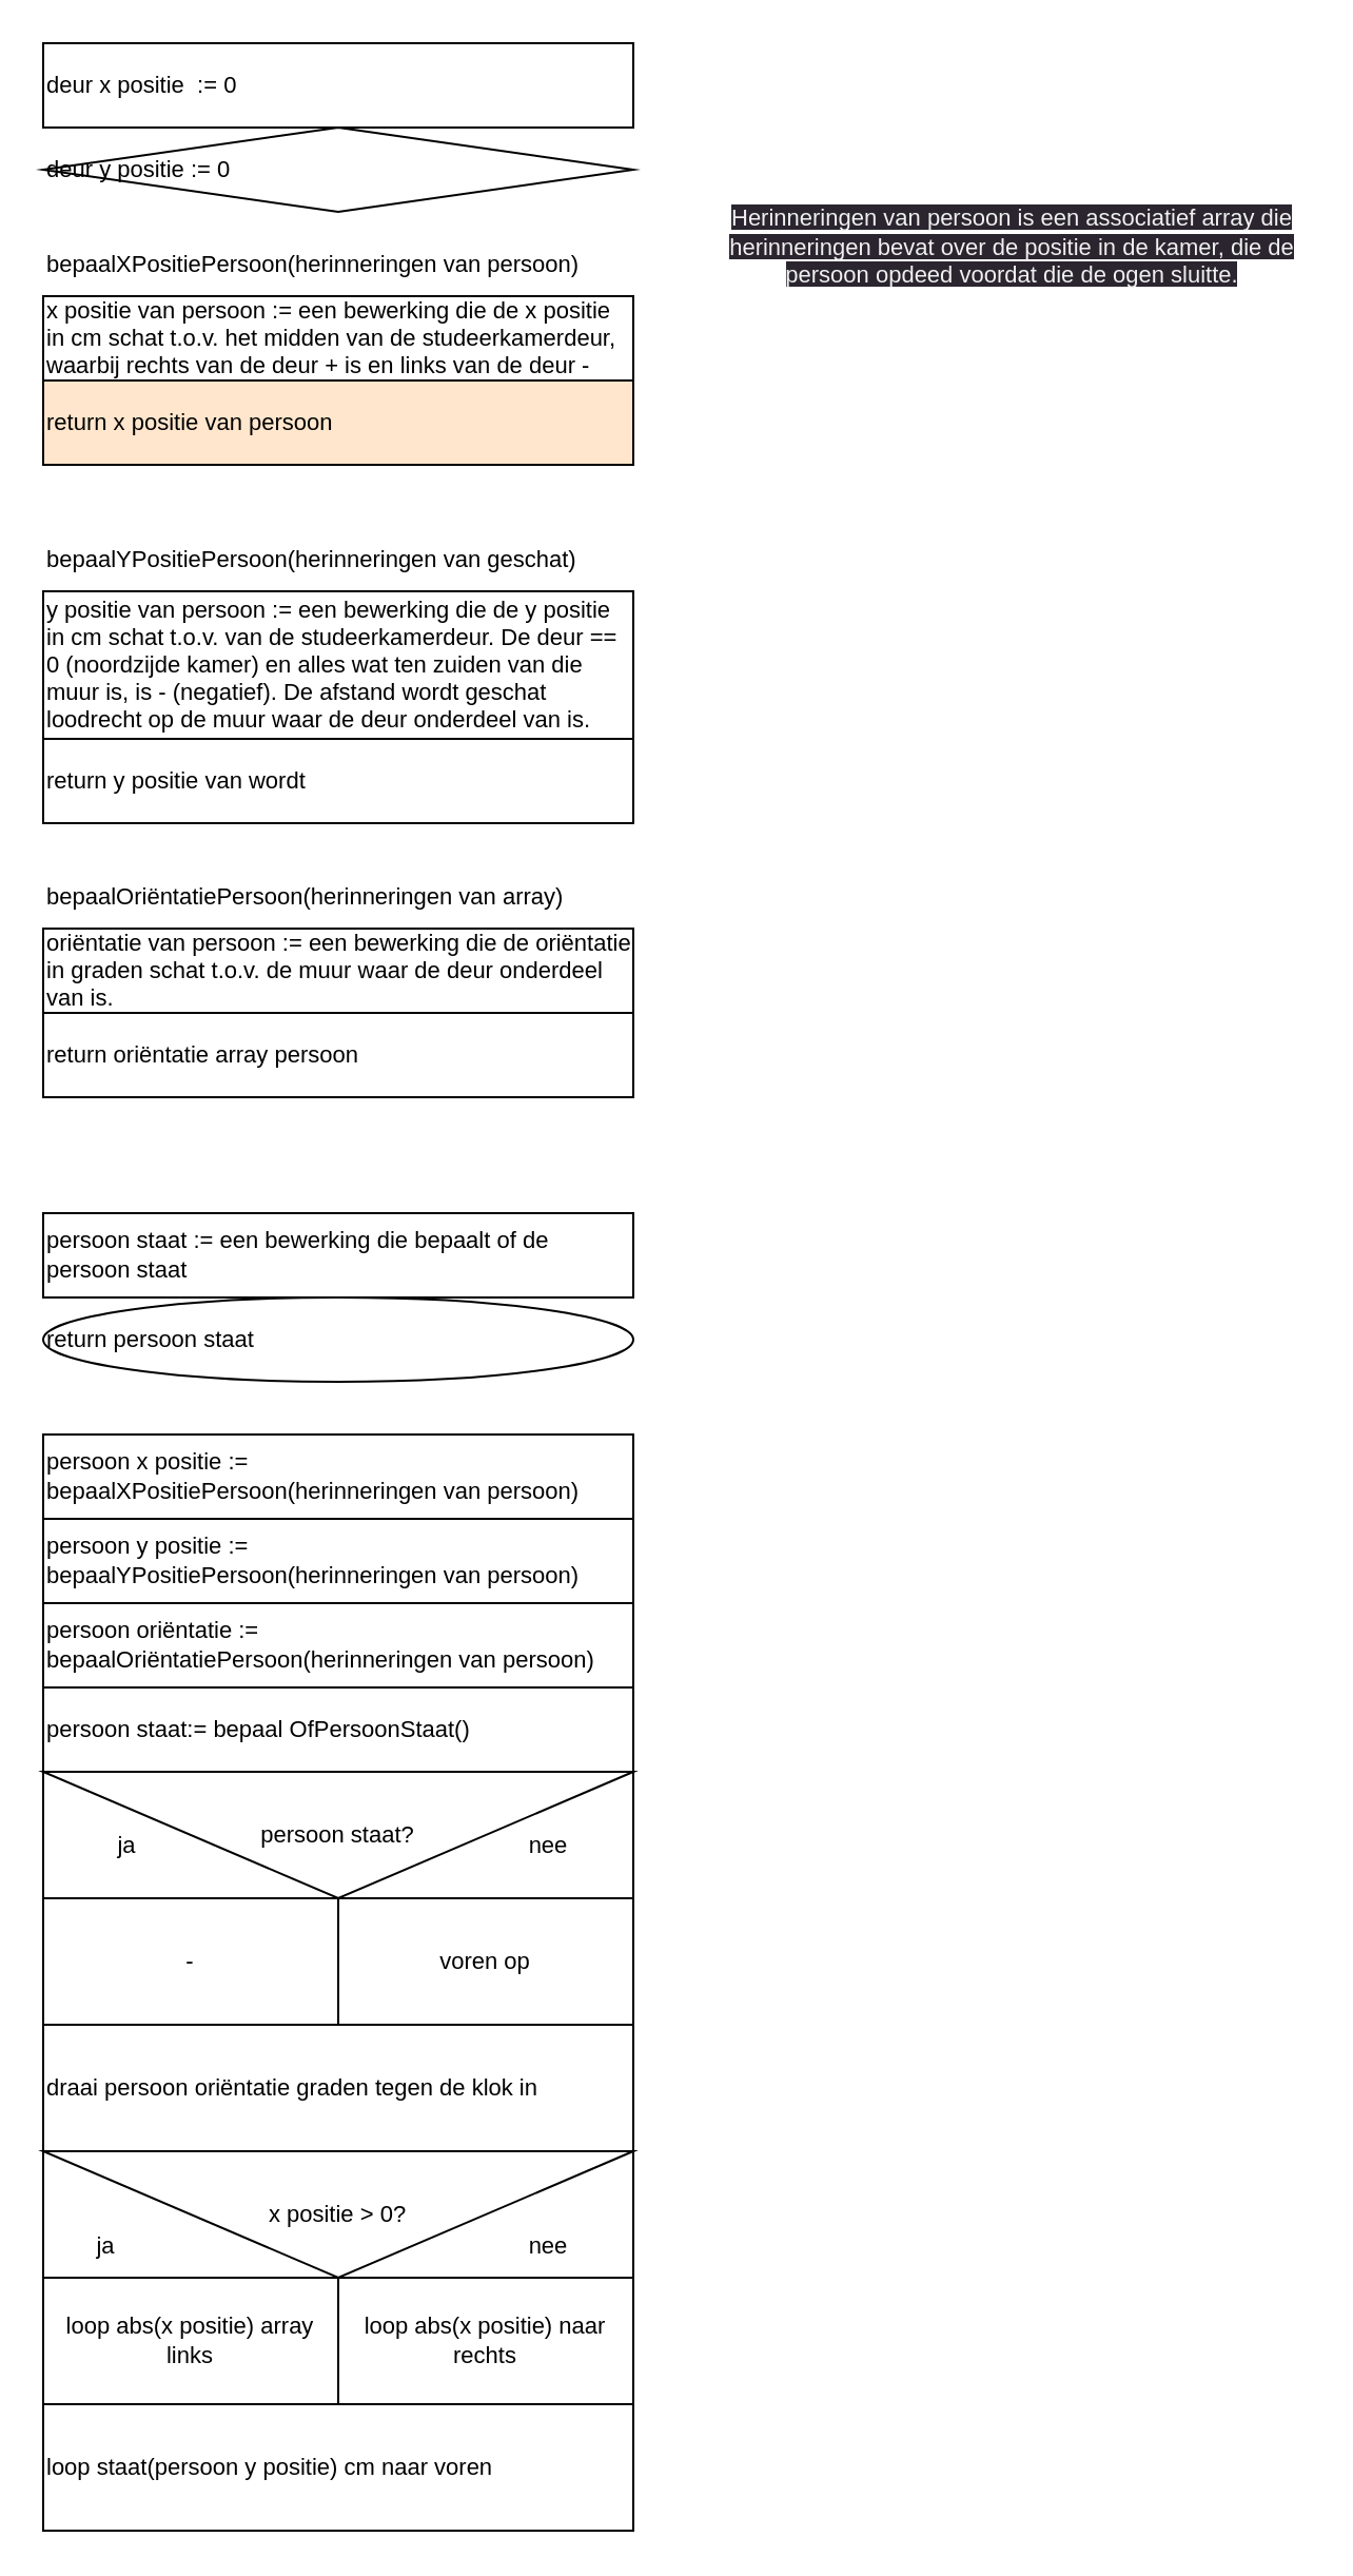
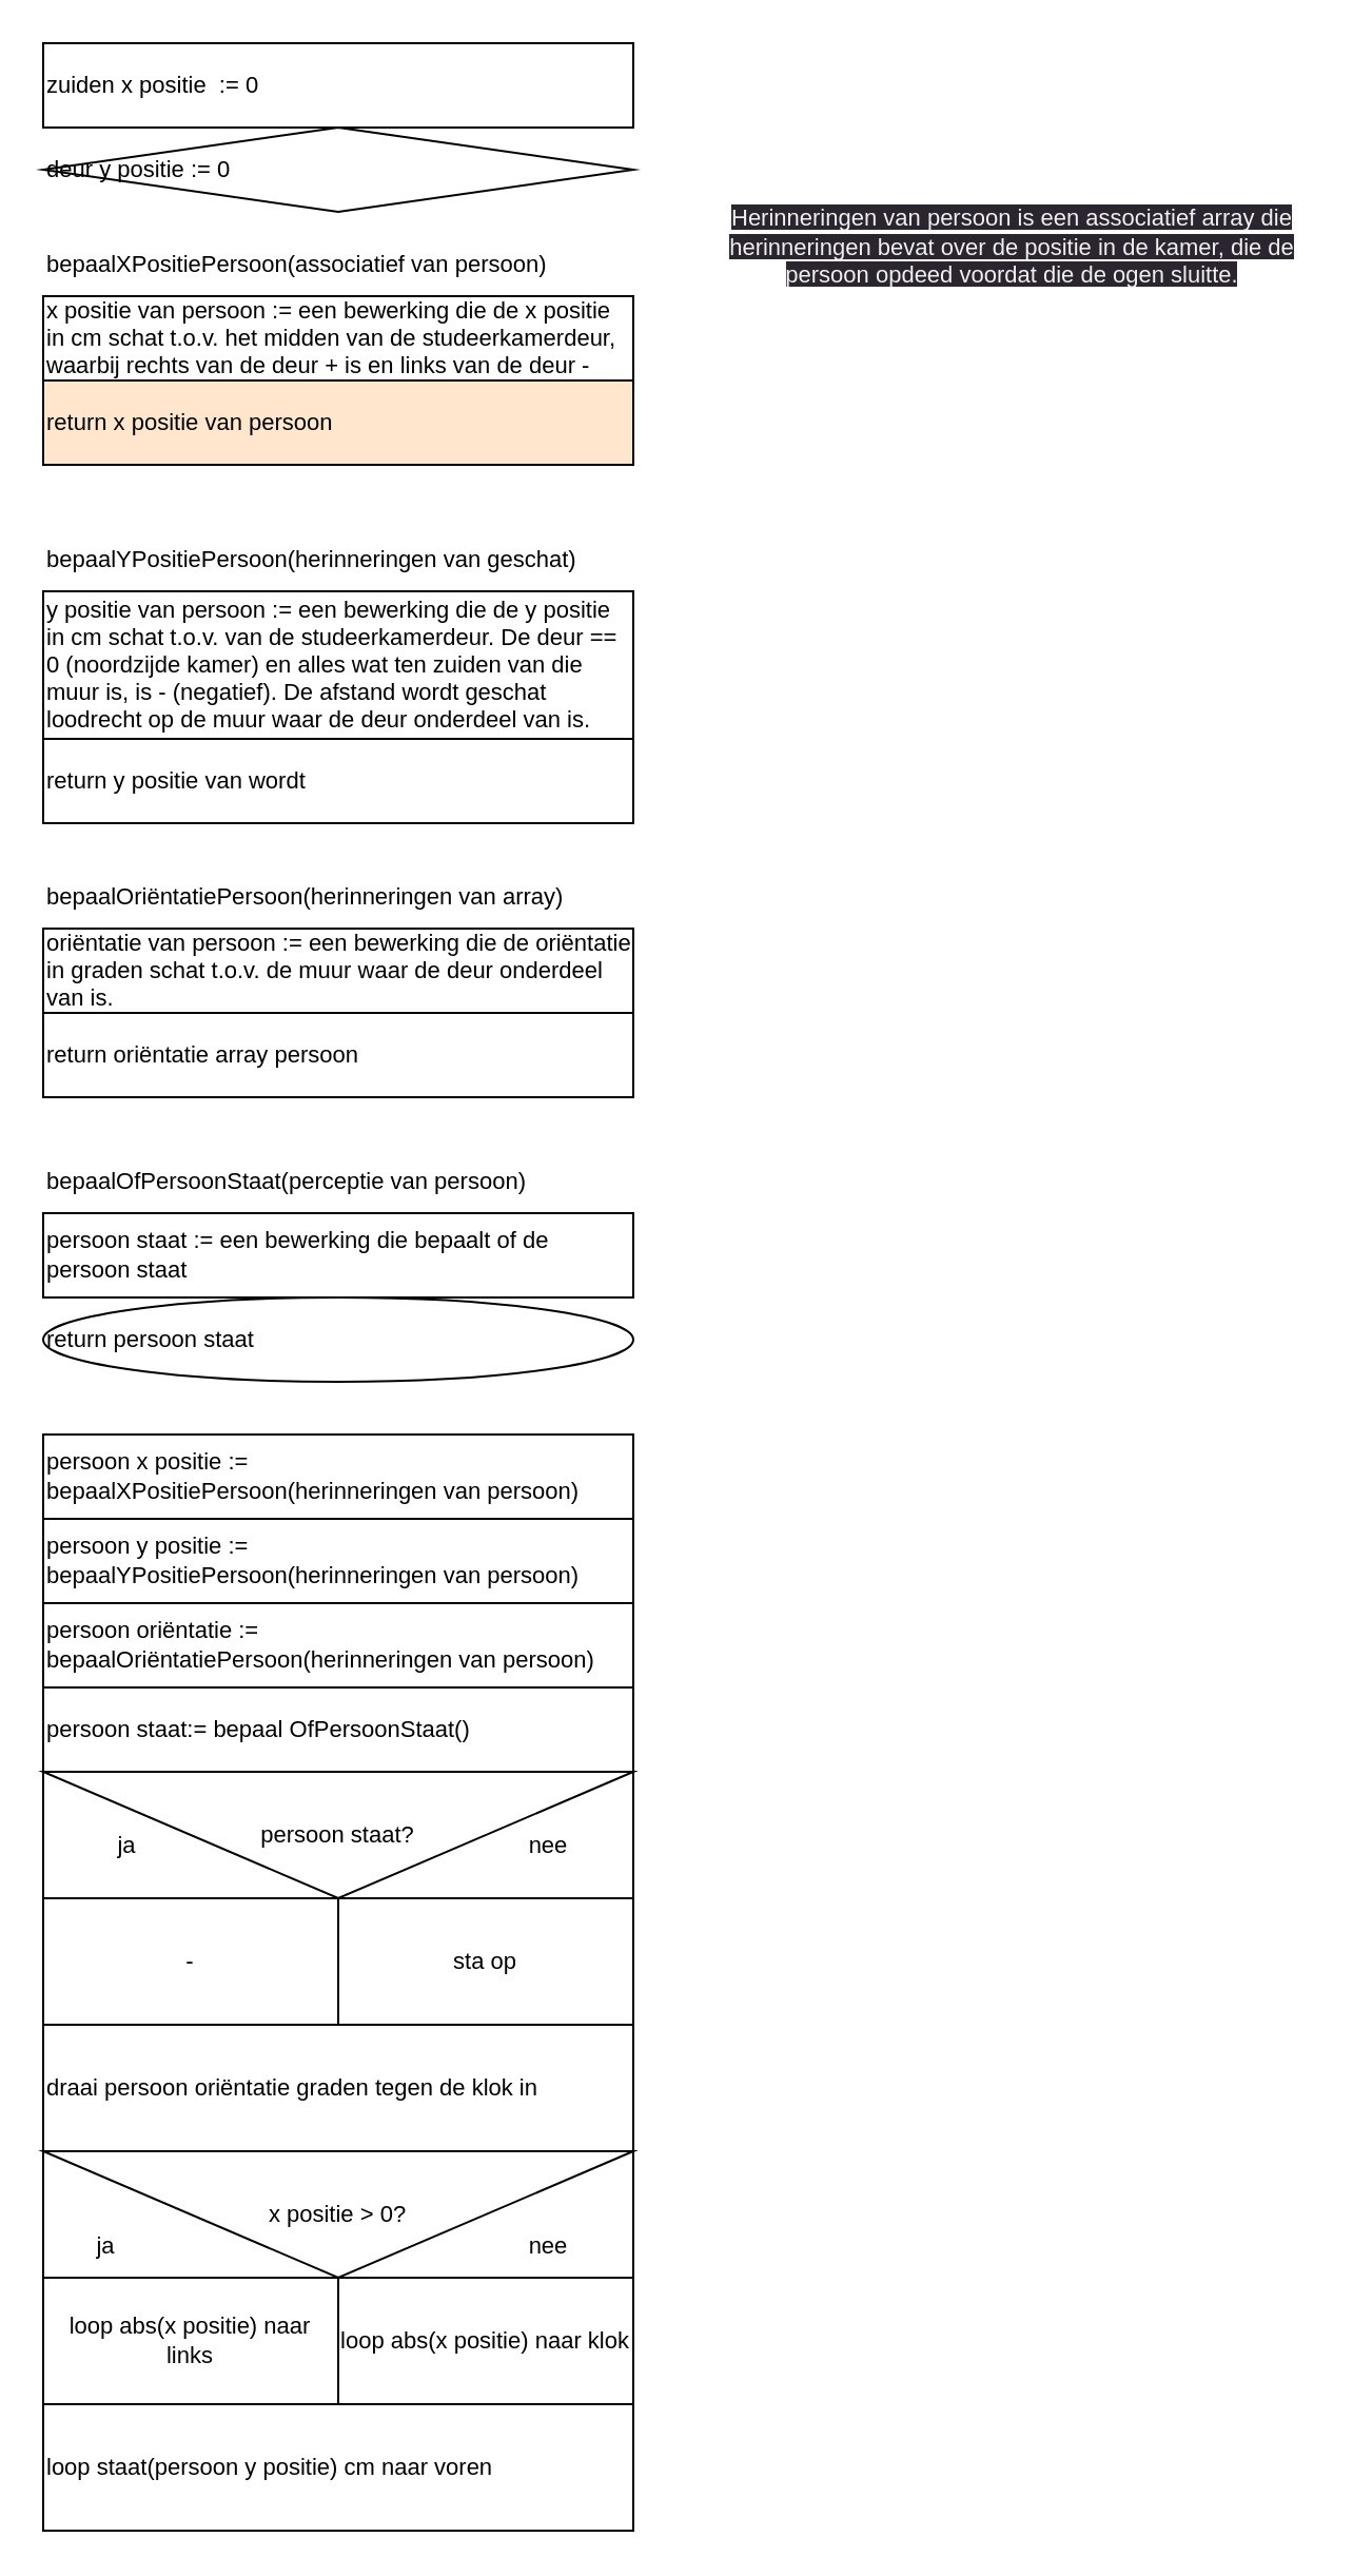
  <mxCell id="0" />
  <mxCell id="1" parent="0" />
- <mxCell id="2" value="deur x positie&amp;nbsp; := 0&amp;nbsp;" style="rounded=0;whiteSpace=wrap;html=1;align=left;fontSize=11;" vertex="1" parent="1"><mxGeometry x="20" y="20" width="280" height="40" as="geometry" /></mxCell>
+ <mxCell id="2" value="zuiden x positie&amp;nbsp; := 0&amp;nbsp;" style="rounded=0;whiteSpace=wrap;html=1;align=left;fontSize=11;" vertex="1" parent="1"><mxGeometry x="20" y="20" width="280" height="40" as="geometry" /></mxCell>
  <mxCell id="3" value="deur y positie := 0" style="rhombus;whiteSpace=wrap;html=1;align=left;fontSize=11;" vertex="1" parent="1"><mxGeometry x="20" y="60" width="280" height="40" as="geometry" /></mxCell>
  <mxCell id="4" value="x positie van persoon := een bewerking die de x positie in cm schat t.o.v. het midden van de studeerkamerdeur, waarbij rechts van de deur + is en links van de deur -" style="rounded=0;whiteSpace=wrap;html=1;align=left;fontSize=11;" vertex="1" parent="1"><mxGeometry x="20" y="140" width="280" height="40" as="geometry" /></mxCell>
- <mxCell id="5" value="bepaalXPositiePersoon(herinneringen van persoon)" style="text;html=1;align=left;verticalAlign=middle;resizable=0;points=[];autosize=1;strokeColor=none;fillColor=none;fontSize=11;" vertex="1" parent="1"><mxGeometry x="20" y="110" width="280" height="30" as="geometry" /></mxCell>
+ <mxCell id="5" value="bepaalXPositiePersoon(associatief van persoon)" style="text;html=1;align=left;verticalAlign=middle;resizable=0;points=[];autosize=1;strokeColor=none;fillColor=none;fontSize=11;" vertex="1" parent="1"><mxGeometry x="20" y="110" width="280" height="30" as="geometry" /></mxCell>
  <mxCell id="6" value="&lt;br style=&quot;font-size: 11px;&quot;&gt;&lt;span style=&quot;color: rgb(240, 240, 240); font-family: Helvetica; font-size: 11px; font-style: normal; font-variant-ligatures: normal; font-variant-caps: normal; font-weight: 400; letter-spacing: normal; orphans: 2; text-align: center; text-indent: 0px; text-transform: none; widows: 2; word-spacing: 0px; -webkit-text-stroke-width: 0px; background-color: rgb(42, 37, 47); text-decoration-thickness: initial; text-decoration-style: initial; text-decoration-color: initial; float: none; display: inline !important;&quot;&gt;Herinneringen van persoon is een associatief array die herinneringen bevat over de positie in de kamer, die de persoon opdeed voordat die de ogen sluitte.&lt;/span&gt;&lt;br style=&quot;font-size: 11px;&quot;&gt;" style="text;html=1;strokeColor=none;fillColor=none;align=center;verticalAlign=middle;whiteSpace=wrap;rounded=0;fontSize=11;" vertex="1" parent="1"><mxGeometry x="340" y="60" width="280" height="100" as="geometry" /></mxCell>
  <mxCell id="7" value="return x positie van persoon" style="rounded=0;whiteSpace=wrap;html=1;align=left;fontSize=11;fillColor=#ffe6cc;" vertex="1" parent="1"><mxGeometry x="20" y="180" width="280" height="40" as="geometry" /></mxCell>
  <mxCell id="8" value="y positie van persoon := een bewerking die de y positie in cm schat t.o.v. van de studeerkamerdeur. De deur == 0 (noordzijde kamer) en alles wat ten zuiden van die muur is, is - (negatief). De afstand wordt geschat loodrecht op de muur waar de deur onderdeel van is." style="rounded=0;whiteSpace=wrap;html=1;align=left;fontSize=11;" vertex="1" parent="1"><mxGeometry x="20" y="280" width="280" height="70" as="geometry" /></mxCell>
  <mxCell id="9" value="bepaalYPositiePersoon(herinneringen van geschat)" style="text;html=1;align=left;verticalAlign=middle;resizable=0;points=[];autosize=1;strokeColor=none;fillColor=none;fontSize=11;" vertex="1" parent="1"><mxGeometry x="20" y="250" width="280" height="30" as="geometry" /></mxCell>
  <mxCell id="10" value="return y positie van wordt" style="rounded=0;whiteSpace=wrap;html=1;align=left;fontSize=11;" vertex="1" parent="1"><mxGeometry x="20" y="350" width="280" height="40" as="geometry" /></mxCell>
  <mxCell id="11" value="oriëntatie van persoon := een bewerking die de oriëntatie in graden schat t.o.v. de muur waar de deur onderdeel van is." style="rounded=0;whiteSpace=wrap;html=1;align=left;fontSize=11;" vertex="1" parent="1"><mxGeometry x="20" y="440" width="280" height="40" as="geometry" /></mxCell>
  <mxCell id="12" value="bepaalOriëntatiePersoon(herinneringen van array)" style="text;html=1;align=left;verticalAlign=middle;resizable=0;points=[];autosize=1;strokeColor=none;fillColor=none;fontSize=11;" vertex="1" parent="1"><mxGeometry x="20" y="410" width="280" height="30" as="geometry" /></mxCell>
  <mxCell id="13" value="return oriëntatie array persoon" style="rounded=0;whiteSpace=wrap;html=1;align=left;fontSize=11;" vertex="1" parent="1"><mxGeometry x="20" y="480" width="280" height="40" as="geometry" /></mxCell>
  <mxCell id="14" value="persoon x positie := bepaalXPositiePersoon(herinneringen van persoon)" style="rounded=0;whiteSpace=wrap;html=1;align=left;fontSize=11;" vertex="1" parent="1"><mxGeometry x="20" y="680" width="280" height="40" as="geometry" /></mxCell>
  <mxCell id="15" value="persoon y positie := bepaalYPositiePersoon(herinneringen van persoon)" style="rounded=0;whiteSpace=wrap;html=1;align=left;fontSize=11;" vertex="1" parent="1"><mxGeometry x="20" y="720" width="280" height="40" as="geometry" /></mxCell>
  <mxCell id="16" value="persoon oriëntatie := bepaalOriëntatiePersoon(herinneringen van persoon)" style="rounded=0;whiteSpace=wrap;html=1;align=left;fontSize=11;" vertex="1" parent="1"><mxGeometry x="20" y="760" width="280" height="40" as="geometry" /></mxCell>
  <mxCell id="17" value="" style="rounded=0;whiteSpace=wrap;html=1;align=left;fontSize=11;" vertex="1" parent="1"><mxGeometry x="20" y="840" width="280" height="120" as="geometry" /></mxCell>
  <mxCell id="18" value="return persoon staat" style="ellipse;whiteSpace=wrap;html=1;align=left;fontSize=11;" vertex="1" parent="1"><mxGeometry x="20" y="615" width="280" height="40" as="geometry" /></mxCell>
+ <mxCell id="19" value="bepaalOfPersoonStaat(perceptie van persoon)" style="text;html=1;align=left;verticalAlign=middle;resizable=0;points=[];autosize=1;strokeColor=none;fillColor=none;fontSize=11;" vertex="1" parent="1"><mxGeometry x="20" y="545" width="250" height="30" as="geometry" /></mxCell>
  <mxCell id="20" value="persoon staat := een bewerking die bepaalt of de persoon staat" style="rounded=0;whiteSpace=wrap;html=1;align=left;fontSize=11;" vertex="1" parent="1"><mxGeometry x="20" y="575" width="280" height="40" as="geometry" /></mxCell>
  <mxCell id="21" value="persoon staat:= bepaal OfPersoonStaat()" style="rounded=0;whiteSpace=wrap;html=1;align=left;fontSize=11;" vertex="1" parent="1"><mxGeometry x="20" y="800" width="280" height="40" as="geometry" /></mxCell>
  <mxCell id="22" value="" style="rounded=0;whiteSpace=wrap;html=1;align=left;fontSize=11;" vertex="1" parent="1"><mxGeometry x="20" y="840" width="280" height="120" as="geometry" /></mxCell>
  <mxCell id="23" value="persoon staat?" style="triangle;whiteSpace=wrap;html=1;fontSize=11;rotation=90;horizontal=0;" vertex="1" parent="1"><mxGeometry x="130" y="730" width="60" height="280" as="geometry" /></mxCell>
  <mxCell id="24" style="edgeStyle=none;html=1;exitX=0;exitY=0.5;exitDx=0;exitDy=0;entryX=1;entryY=0.5;entryDx=0;entryDy=0;fontSize=11;endArrow=none;endFill=0;" edge="1" parent="1" source="22" target="22"><mxGeometry relative="1" as="geometry" /></mxCell>
  <mxCell id="25" value="nee" style="text;html=1;strokeColor=none;fillColor=none;align=center;verticalAlign=middle;whiteSpace=wrap;rounded=0;fontSize=11;" vertex="1" parent="1"><mxGeometry x="230" y="860" width="60" height="30" as="geometry" /></mxCell>
  <mxCell id="26" value="ja" style="text;html=1;strokeColor=none;fillColor=none;align=center;verticalAlign=middle;whiteSpace=wrap;rounded=0;fontSize=11;" vertex="1" parent="1"><mxGeometry x="30" y="860" width="60" height="30" as="geometry" /></mxCell>
  <mxCell id="27" value="-" style="rounded=0;whiteSpace=wrap;html=1;fontSize=11;" vertex="1" parent="1"><mxGeometry x="20" y="900" width="140" height="60" as="geometry" /></mxCell>
- <mxCell id="28" value="voren op" style="rounded=0;whiteSpace=wrap;html=1;fontSize=11;" vertex="1" parent="1"><mxGeometry x="160" y="900" width="140" height="60" as="geometry" /></mxCell>
+ <mxCell id="28" value="sta op" style="rounded=0;whiteSpace=wrap;html=1;fontSize=11;" vertex="1" parent="1"><mxGeometry x="160" y="900" width="140" height="60" as="geometry" /></mxCell>
  <mxCell id="29" value="" style="rounded=0;whiteSpace=wrap;html=1;align=left;fontSize=11;" vertex="1" parent="1"><mxGeometry x="20" y="1020" width="280" height="120" as="geometry" /></mxCell>
  <mxCell id="30" value="x positie &amp;gt; 0?" style="triangle;whiteSpace=wrap;html=1;fontSize=11;rotation=90;horizontal=0;" vertex="1" parent="1"><mxGeometry x="130" y="910" width="60" height="280" as="geometry" /></mxCell>
- <mxCell id="31" value="loop abs(x positie) array links" style="rounded=0;whiteSpace=wrap;html=1;fontSize=11;" vertex="1" parent="1"><mxGeometry x="20" y="1080" width="140" height="60" as="geometry" /></mxCell>
- <mxCell id="32" value="loop abs(x positie) naar rechts" style="rounded=0;whiteSpace=wrap;html=1;fontSize=11;" vertex="1" parent="1"><mxGeometry x="160" y="1080" width="140" height="60" as="geometry" /></mxCell>
+ <mxCell id="31" value="loop abs(x positie) naar links" style="rounded=0;whiteSpace=wrap;html=1;fontSize=11;" vertex="1" parent="1"><mxGeometry x="20" y="1080" width="140" height="60" as="geometry" /></mxCell>
+ <mxCell id="32" value="loop abs(x positie) naar klok" style="rounded=0;whiteSpace=wrap;html=1;fontSize=11;" vertex="1" parent="1"><mxGeometry x="160" y="1080" width="140" height="60" as="geometry" /></mxCell>
  <mxCell id="33" value="draai persoon oriëntatie graden tegen de klok in" style="rounded=0;whiteSpace=wrap;html=1;fontSize=11;align=left;" vertex="1" parent="1"><mxGeometry x="20" y="960" width="280" height="60" as="geometry" /></mxCell>
  <mxCell id="34" value="loop staat(persoon y positie) cm naar voren" style="rounded=0;whiteSpace=wrap;html=1;fontSize=11;align=left;" vertex="1" parent="1"><mxGeometry x="20" y="1140" width="280" height="60" as="geometry" /></mxCell>
  <mxCell id="35" value="ja" style="text;html=1;strokeColor=none;fillColor=none;align=center;verticalAlign=middle;whiteSpace=wrap;rounded=0;fontSize=11;" vertex="1" parent="1"><mxGeometry x="20" y="1050" width="60" height="30" as="geometry" /></mxCell>
  <mxCell id="36" value="nee" style="text;html=1;strokeColor=none;fillColor=none;align=center;verticalAlign=middle;whiteSpace=wrap;rounded=0;fontSize=11;" vertex="1" parent="1"><mxGeometry x="230" y="1050" width="60" height="30" as="geometry" /></mxCell>
